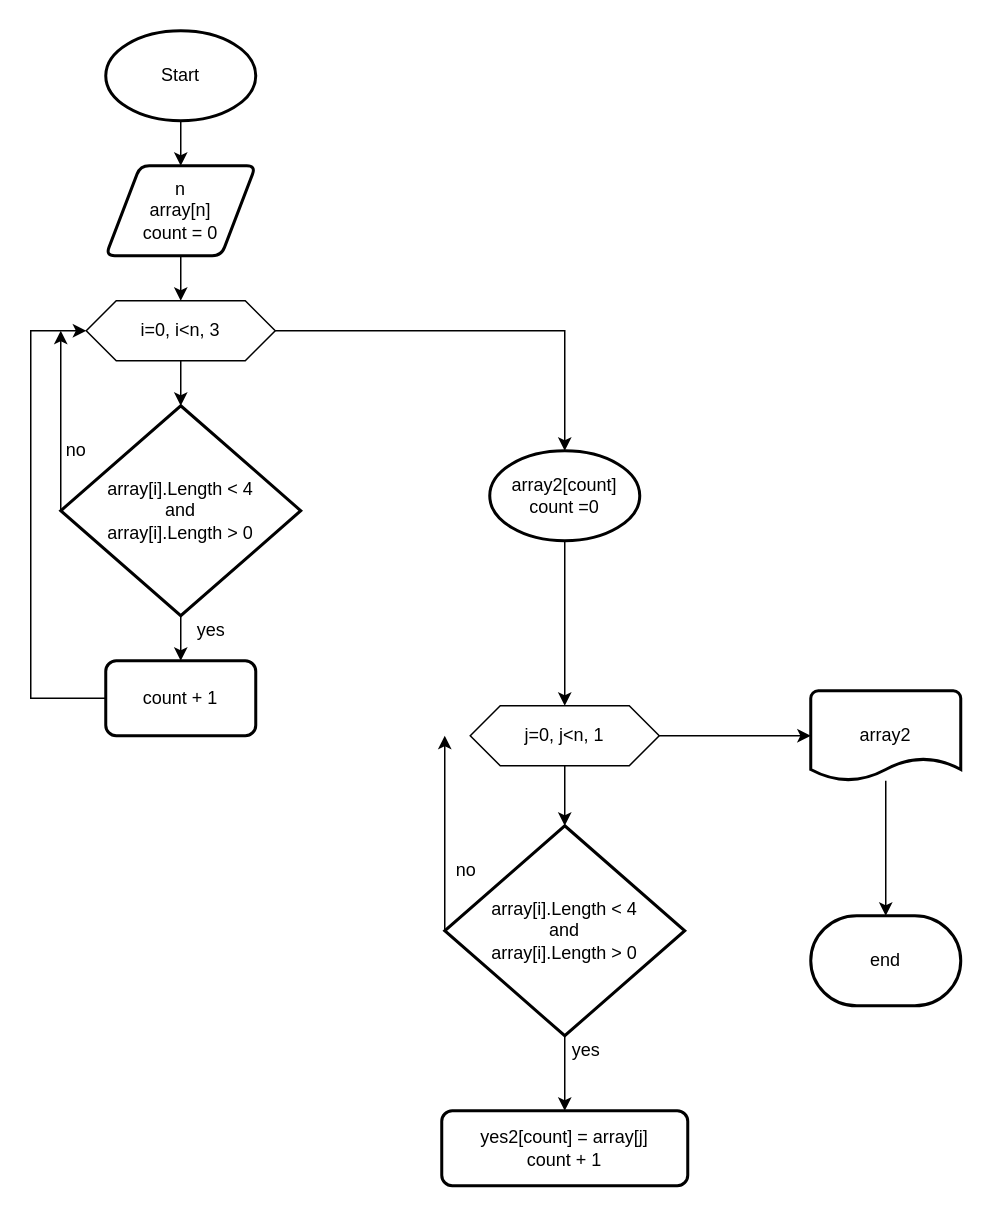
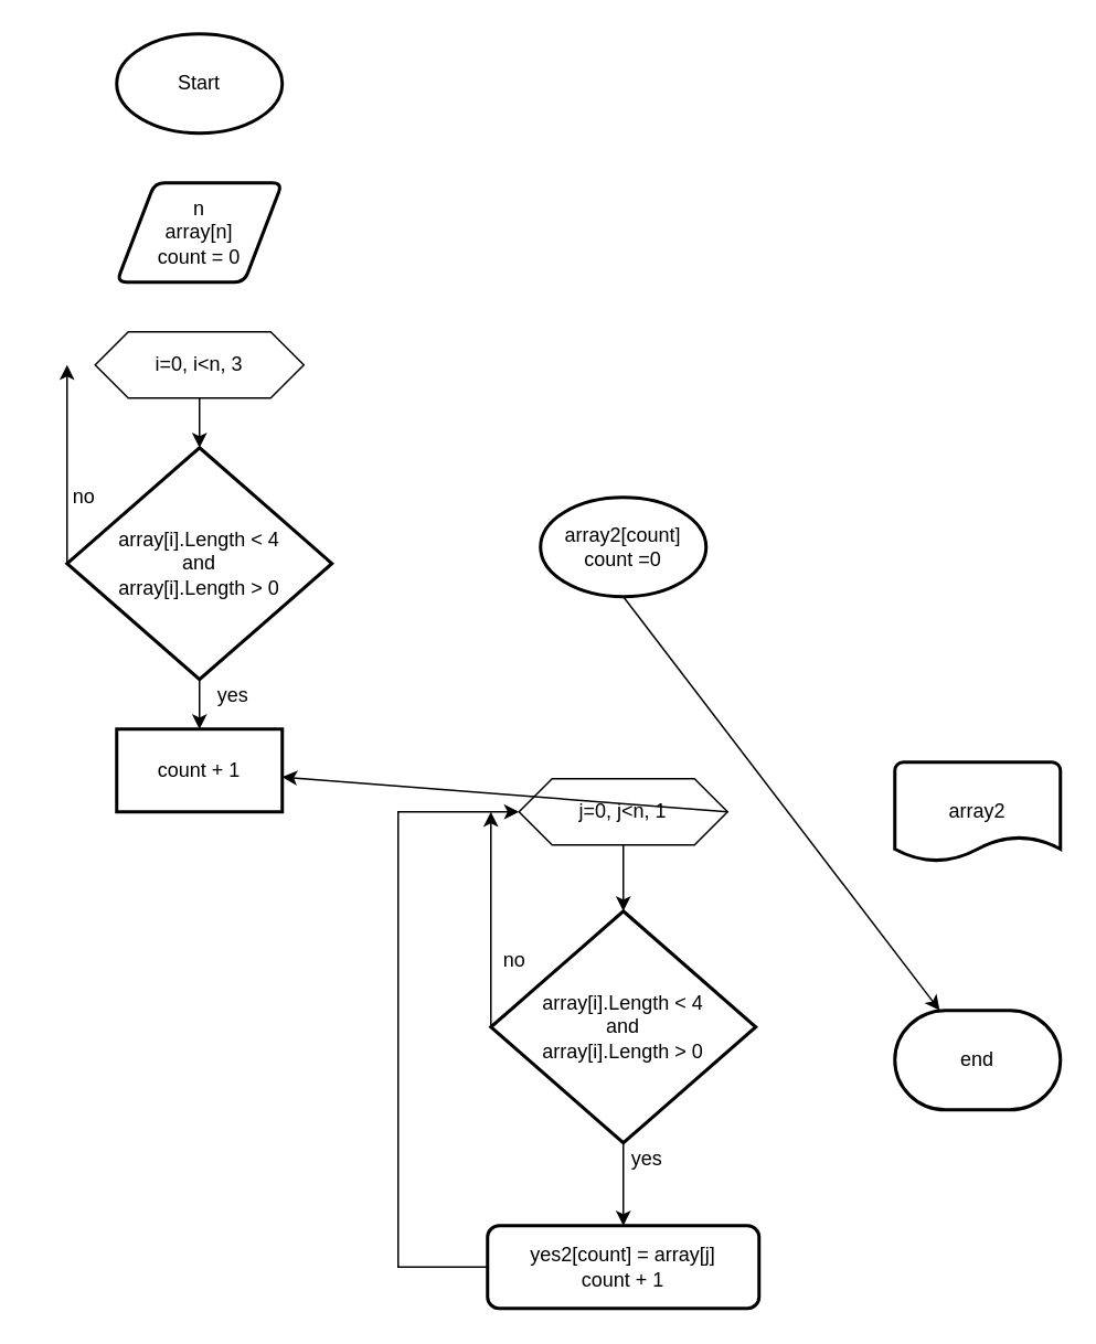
  <mxCell id="0" />
  <mxCell id="1" parent="0" />
- <mxCell id="2" value="" style="edgeStyle=orthogonalEdgeStyle;rounded=0;orthogonalLoop=1;jettySize=auto;html=1;" edge="1" parent="1" source="3" target="4"><mxGeometry relative="1" as="geometry" /></mxCell>
  <mxCell id="3" value="Start" style="strokeWidth=2;html=1;shape=mxgraph.flowchart.start_1;whiteSpace=wrap;" vertex="1" parent="1"><mxGeometry x="70" y="20" width="100" height="60" as="geometry" /></mxCell>
  <mxCell id="4" value="n&lt;br&gt;array[n]&lt;br&gt;count = 0" style="shape=parallelogram;html=1;strokeWidth=2;perimeter=parallelogramPerimeter;whiteSpace=wrap;rounded=1;arcSize=12;size=0.23;" vertex="1" parent="1"><mxGeometry x="70" y="110" width="100" height="60" as="geometry" /></mxCell>
- <mxCell id="5" value="count + 1" style="rounded=1;whiteSpace=wrap;html=1;absoluteArcSize=1;arcSize=14;strokeWidth=2;" vertex="1" parent="1"><mxGeometry x="70" y="440" width="100" height="50" as="geometry" /></mxCell>
+ <mxCell id="5" value="count + 1" style="whiteSpace=wrap;html=1;absoluteArcSize=1;arcSize=14;strokeWidth=2;rounded=0;" vertex="1" parent="1"><mxGeometry x="70" y="440" width="100" height="50" as="geometry" /></mxCell>
  <mxCell id="6" value="i=0, i&amp;lt;n, 3" style="shape=hexagon;perimeter=hexagonPerimeter2;whiteSpace=wrap;html=1;fixedSize=1;" vertex="1" parent="1"><mxGeometry x="57" y="200" width="126" height="40" as="geometry" /></mxCell>
  <mxCell id="7" value="j=0, j&amp;lt;n, 1" style="shape=hexagon;perimeter=hexagonPerimeter2;whiteSpace=wrap;html=1;fixedSize=1;" vertex="1" parent="1"><mxGeometry x="313" y="470" width="126" height="40" as="geometry" /></mxCell>
  <mxCell id="8" value="" style="edgeStyle=orthogonalEdgeStyle;rounded=0;orthogonalLoop=1;jettySize=auto;html=1;" edge="1" parent="1" source="9" target="5"><mxGeometry relative="1" as="geometry" /></mxCell>
  <mxCell id="9" value="array[i].Length &amp;lt; 4&lt;br&gt;and&lt;br&gt;array[i].Length &amp;gt; 0" style="strokeWidth=2;html=1;shape=mxgraph.flowchart.decision;whiteSpace=wrap;" vertex="1" parent="1"><mxGeometry x="40" y="270" width="160" height="140" as="geometry" /></mxCell>
  <mxCell id="10" value="array2[count]&lt;br&gt;count =0" style="ellipse;whiteSpace=wrap;html=1;absoluteArcSize=1;arcSize=14;strokeWidth=2;" vertex="1" parent="1"><mxGeometry x="326" y="300" width="100" height="60" as="geometry" /></mxCell>
  <mxCell id="11" value="" style="edgeStyle=orthogonalEdgeStyle;rounded=0;orthogonalLoop=1;jettySize=auto;html=1;" edge="1" parent="1" source="12" target="13"><mxGeometry relative="1" as="geometry" /></mxCell>
  <mxCell id="12" value="array[i].Length &amp;lt; 4&lt;br&gt;and&lt;br&gt;array[i].Length &amp;gt; 0" style="strokeWidth=2;html=1;shape=mxgraph.flowchart.decision;whiteSpace=wrap;" vertex="1" parent="1"><mxGeometry x="296" y="550" width="160" height="140" as="geometry" /></mxCell>
  <mxCell id="13" value="yes2[count] = array[j]&lt;br&gt;count + 1" style="rounded=1;whiteSpace=wrap;html=1;absoluteArcSize=1;arcSize=14;strokeWidth=2;" vertex="1" parent="1"><mxGeometry x="294" y="740" width="164" height="50" as="geometry" /></mxCell>
- <mxCell id="14" value="" style="edgeStyle=orthogonalEdgeStyle;rounded=0;orthogonalLoop=1;jettySize=auto;html=1;" edge="1" parent="1" source="15" target="16"><mxGeometry relative="1" as="geometry" /></mxCell>
  <mxCell id="15" value="array2" style="strokeWidth=2;html=1;shape=mxgraph.flowchart.document2;whiteSpace=wrap;size=0.25;" vertex="1" parent="1"><mxGeometry x="540" y="460" width="100" height="60" as="geometry" /></mxCell>
  <mxCell id="16" value="end" style="strokeWidth=2;html=1;shape=mxgraph.flowchart.terminator;whiteSpace=wrap;" vertex="1" parent="1"><mxGeometry x="540" y="610" width="100" height="60" as="geometry" /></mxCell>
- <mxCell id="17" value="" style="endArrow=classic;html=1;rounded=0;exitX=0.5;exitY=1;exitDx=0;exitDy=0;entryX=0.5;entryY=0;entryDx=0;entryDy=0;" edge="1" parent="1" source="4" target="6"><mxGeometry width="50" height="50" relative="1" as="geometry"><mxPoint x="360" y="280" as="sourcePoint" /><mxPoint x="410" y="230" as="targetPoint" /></mxGeometry></mxCell>
  <mxCell id="18" value="" style="endArrow=classic;html=1;rounded=0;exitX=0.5;exitY=1;exitDx=0;exitDy=0;entryX=0.5;entryY=0;entryDx=0;entryDy=0;entryPerimeter=0;" edge="1" parent="1" source="6" target="9"><mxGeometry width="50" height="50" relative="1" as="geometry"><mxPoint x="360" y="280" as="sourcePoint" /><mxPoint x="410" y="230" as="targetPoint" /></mxGeometry></mxCell>
- <mxCell id="19" value="" style="endArrow=classic;html=1;rounded=0;exitX=1;exitY=0.5;exitDx=0;exitDy=0;entryX=0.5;entryY=0;entryDx=0;entryDy=0;" edge="1" parent="1" source="6" target="10"><mxGeometry width="50" height="50" relative="1" as="geometry"><mxPoint x="360" y="280" as="sourcePoint" /><mxPoint x="410" y="230" as="targetPoint" /><Array as="points"><mxPoint x="376" y="220" /></Array></mxGeometry></mxCell>
- <mxCell id="20" value="" style="endArrow=classic;html=1;rounded=0;exitX=0;exitY=0.5;exitDx=0;exitDy=0;entryX=0;entryY=0.5;entryDx=0;entryDy=0;" edge="1" parent="1" source="5" target="6"><mxGeometry width="50" height="50" relative="1" as="geometry"><mxPoint x="360" y="280" as="sourcePoint" /><mxPoint x="410" y="230" as="targetPoint" /><Array as="points"><mxPoint x="20" y="465" /><mxPoint x="20" y="220" /></Array></mxGeometry></mxCell>
  <mxCell id="21" value="yes" style="text;html=1;align=center;verticalAlign=middle;resizable=0;points=[];autosize=1;strokeColor=none;fillColor=none;" vertex="1" parent="1"><mxGeometry x="120" y="405" width="40" height="30" as="geometry" /></mxCell>
  <mxCell id="22" value="" style="endArrow=classic;html=1;rounded=0;exitX=0;exitY=0.5;exitDx=0;exitDy=0;exitPerimeter=0;" edge="1" parent="1" source="9"><mxGeometry width="50" height="50" relative="1" as="geometry"><mxPoint x="360" y="280" as="sourcePoint" /><mxPoint x="40" y="220" as="targetPoint" /></mxGeometry></mxCell>
  <mxCell id="23" value="no" style="text;html=1;align=center;verticalAlign=middle;resizable=0;points=[];autosize=1;strokeColor=none;fillColor=none;" vertex="1" parent="1"><mxGeometry x="30" y="285" width="40" height="30" as="geometry" /></mxCell>
- <mxCell id="24" value="" style="endArrow=classic;html=1;rounded=0;exitX=0.5;exitY=1;exitDx=0;exitDy=0;entryX=0.5;entryY=0;entryDx=0;entryDy=0;" edge="1" parent="1" source="10" target="7"><mxGeometry width="50" height="50" relative="1" as="geometry"><mxPoint x="360" y="280" as="sourcePoint" /><mxPoint x="410" y="230" as="targetPoint" /></mxGeometry></mxCell>
+ <mxCell id="24" value="" style="endArrow=classic;html=1;rounded=0;exitX=0.5;exitY=1;exitDx=0;exitDy=0;" edge="1" parent="1" source="10" target="16"><mxGeometry width="50" height="50" relative="1" as="geometry"><mxPoint x="360" y="280" as="sourcePoint" /><mxPoint x="410" y="230" as="targetPoint" /></mxGeometry></mxCell>
  <mxCell id="25" value="" style="endArrow=classic;html=1;rounded=0;exitX=0.5;exitY=1;exitDx=0;exitDy=0;entryX=0.5;entryY=0;entryDx=0;entryDy=0;entryPerimeter=0;" edge="1" parent="1" source="7" target="12"><mxGeometry width="50" height="50" relative="1" as="geometry"><mxPoint x="360" y="480" as="sourcePoint" /><mxPoint x="410" y="430" as="targetPoint" /></mxGeometry></mxCell>
+ <mxCell id="26" value="" style="endArrow=classic;html=1;rounded=0;exitX=0;exitY=0.5;exitDx=0;exitDy=0;entryX=0;entryY=0.5;entryDx=0;entryDy=0;" edge="1" parent="1" source="13" target="7"><mxGeometry width="50" height="50" relative="1" as="geometry"><mxPoint x="360" y="580" as="sourcePoint" /><mxPoint x="410" y="530" as="targetPoint" /><Array as="points"><mxPoint x="240" y="765" /><mxPoint x="240" y="490" /></Array></mxGeometry></mxCell>
  <mxCell id="27" value="yes" style="text;html=1;align=center;verticalAlign=middle;resizable=0;points=[];autosize=1;strokeColor=none;fillColor=none;" vertex="1" parent="1"><mxGeometry x="370" y="685" width="40" height="30" as="geometry" /></mxCell>
  <mxCell id="28" value="" style="endArrow=classic;html=1;rounded=0;exitX=0;exitY=0.5;exitDx=0;exitDy=0;exitPerimeter=0;" edge="1" parent="1" source="12"><mxGeometry width="50" height="50" relative="1" as="geometry"><mxPoint x="360" y="580" as="sourcePoint" /><mxPoint x="296" y="490" as="targetPoint" /></mxGeometry></mxCell>
  <mxCell id="29" value="no" style="text;html=1;align=center;verticalAlign=middle;resizable=0;points=[];autosize=1;strokeColor=none;fillColor=none;" vertex="1" parent="1"><mxGeometry x="290" y="565" width="40" height="30" as="geometry" /></mxCell>
- <mxCell id="30" value="" style="endArrow=classic;html=1;rounded=0;exitX=1;exitY=0.5;exitDx=0;exitDy=0;entryX=0;entryY=0.5;entryDx=0;entryDy=0;entryPerimeter=0;" edge="1" parent="1" source="7" target="15"><mxGeometry width="50" height="50" relative="1" as="geometry"><mxPoint x="360" y="580" as="sourcePoint" /><mxPoint x="410" y="530" as="targetPoint" /></mxGeometry></mxCell>
+ <mxCell id="30" value="" style="endArrow=classic;html=1;rounded=0;exitX=1;exitY=0.5;exitDx=0;exitDy=0;" edge="1" parent="1" source="7" target="5"><mxGeometry width="50" height="50" relative="1" as="geometry"><mxPoint x="360" y="580" as="sourcePoint" /><mxPoint x="410" y="530" as="targetPoint" /></mxGeometry></mxCell>
